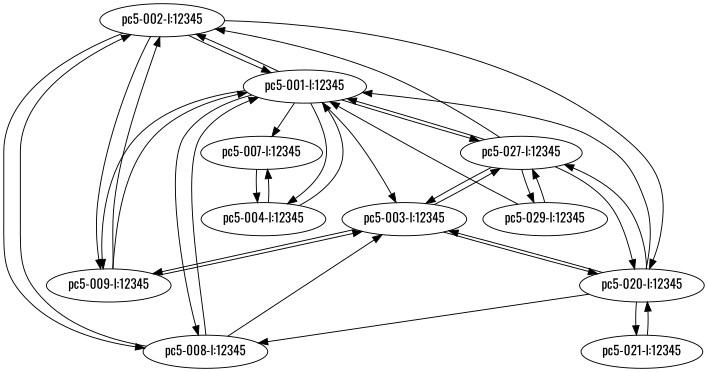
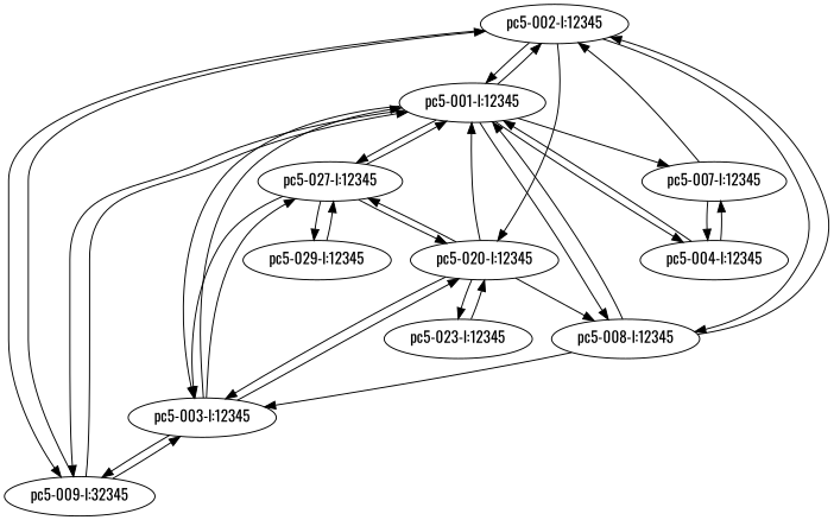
  digraph {
    fontname=Oswald
    node [fontname=Oswald]
    edge [fontname=Oswald]
    n1 [label="pc5-002-l:12345"]
    n2 [label="pc5-001-l:12345"]
    n3 [label="pc5-008-l:12345"]
-   n4 [label="pc5-009-l:12345"]
+   n4 [label="pc5-009-l:32345"]
    n5 [label="pc5-020-l:12345"]
    n6 [label="pc5-007-l:12345"]
    n7 [label="pc5-003-l:12345"]
    n8 [label="pc5-004-l:12345"]
    n9 [label="pc5-027-l:12345"]
    n10 [label="pc5-029-l:12345"]
-   n11 [label="pc5-021-l:12345"]
+   n11 [label="pc5-023-l:12345"]
    n1 -> n2
    n1 -> n3
    n1 -> n4
    n1 -> n5
    n2 -> n1
    n2 -> n3
    n2 -> n4
    n2 -> n6
    n2 -> n7
    n2 -> n8
    n2 -> n9
    n3 -> n1
    n3 -> n2
    n3 -> n7
    n4 -> n1
    n4 -> n2
    n4 -> n7
    n5 -> n2
    n5 -> n3
    n5 -> n7
    n5 -> n9
    n5 -> n11
-   n9 -> n1
+   n6 -> n1
    n6 -> n8
-   n10 -> n2
+   n7 -> n2
    n7 -> n4
    n7 -> n5
    n7 -> n9
    n8 -> n2
    n8 -> n6
    n9 -> n2
    n9 -> n5
    n9 -> n7
    n9 -> n10
    n10 -> n9
    n11 -> n5
  }
